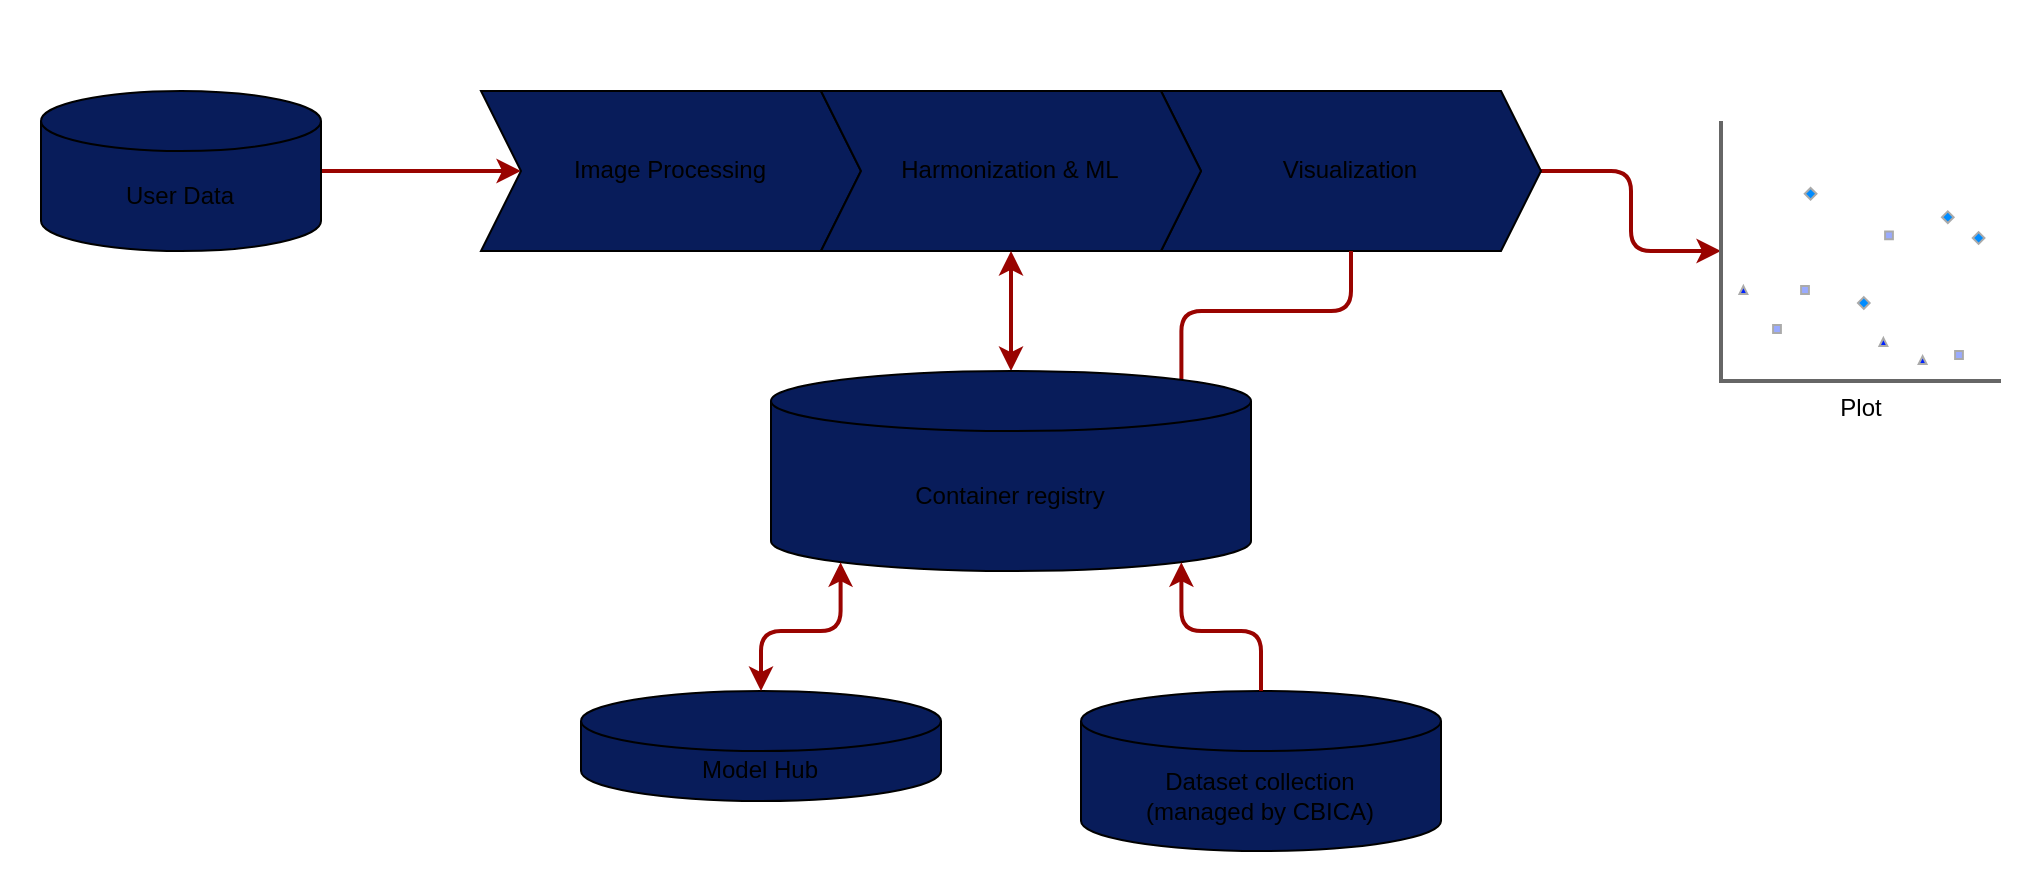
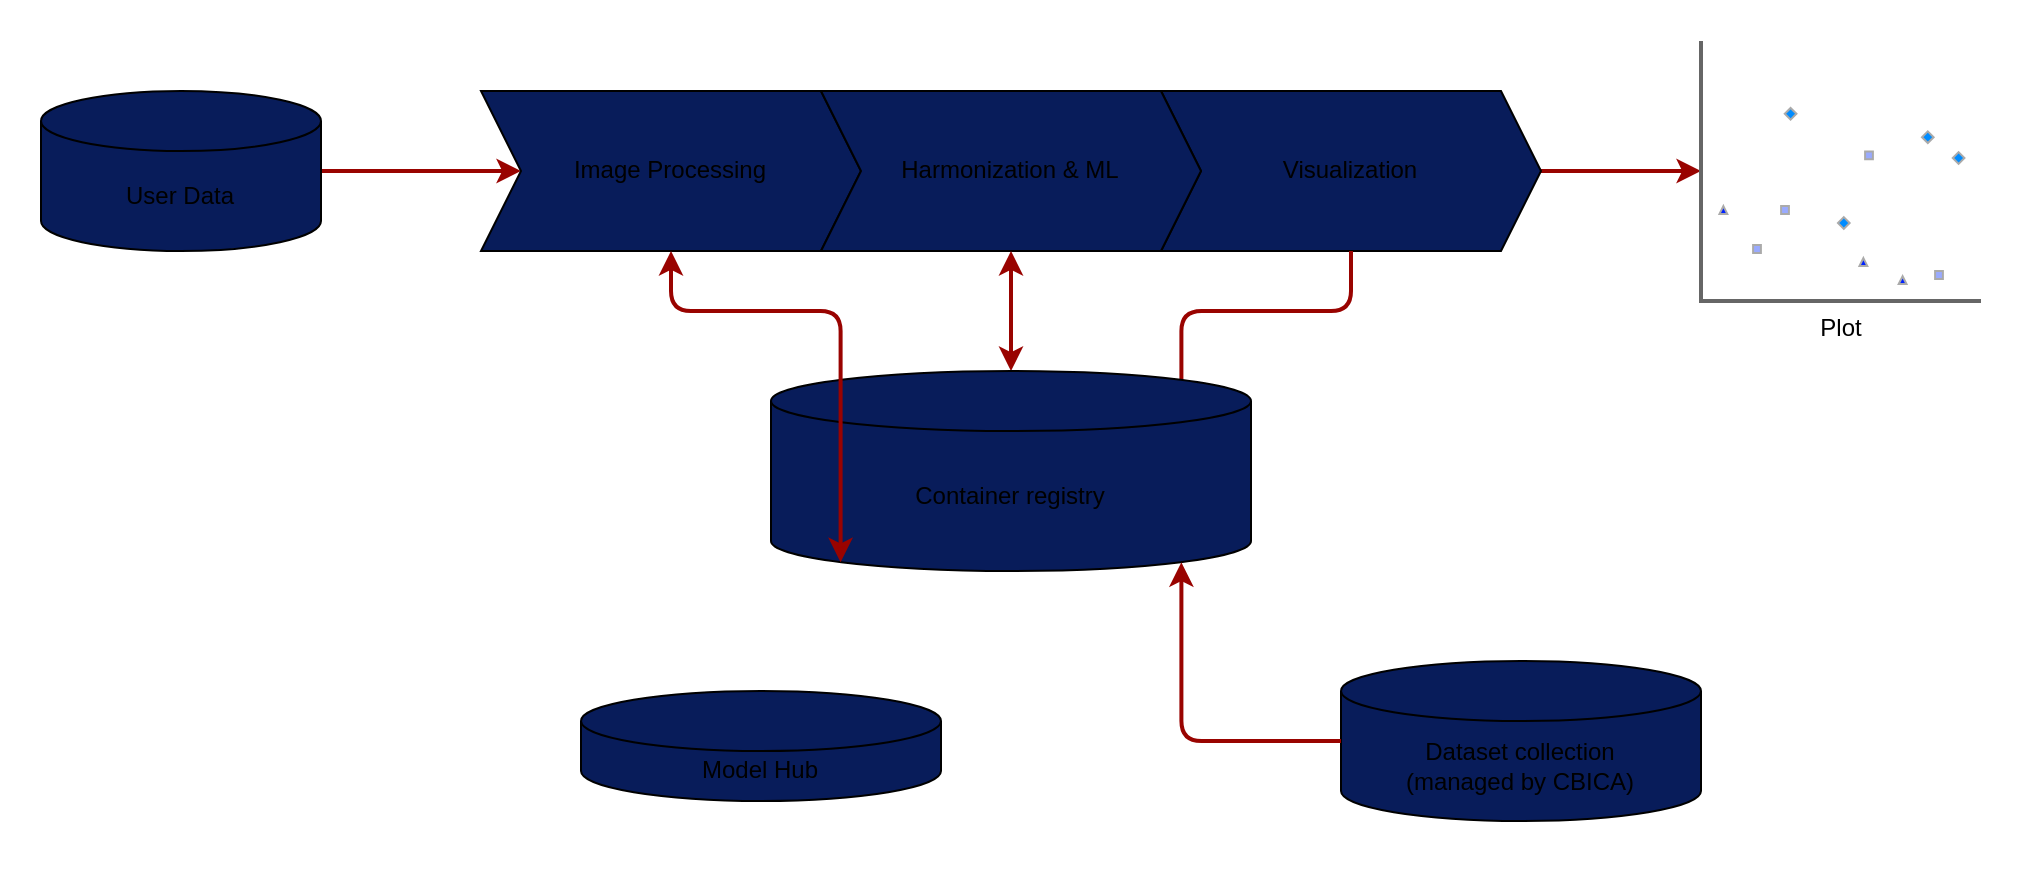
  <mxCell id="0" />
  <mxCell id="1" parent="0" />
  <mxCell id="2" style="edgeStyle=orthogonalEdgeStyle;rounded=1;orthogonalLoop=1;jettySize=auto;html=1;strokeWidth=2;strokeColor=#990300;" parent="1" source="3" target="4" edge="1"><mxGeometry relative="1" as="geometry" /></mxCell>
  <mxCell id="3" value="User Data" style="shape=cylinder3;whiteSpace=wrap;html=1;boundedLbl=1;backgroundOutline=1;size=15;fillColor=#081c5a;" parent="1" vertex="1"><mxGeometry x="20" y="45" width="140" height="80" as="geometry" /></mxCell>
  <mxCell id="4" value="Image Processing" style="shape=step;perimeter=stepPerimeter;whiteSpace=wrap;html=1;fixedSize=1;fillColor=#081c5a;" parent="1" vertex="1"><mxGeometry x="240" y="45" width="190" height="80" as="geometry" /></mxCell>
  <mxCell id="5" style="edgeStyle=orthogonalEdgeStyle;rounded=1;orthogonalLoop=1;jettySize=auto;html=1;exitX=1;exitY=0.5;exitDx=0;exitDy=0;strokeWidth=2;strokeColor=#990300;" parent="1" source="6" target="8" edge="1"><mxGeometry relative="1" as="geometry" /></mxCell>
  <mxCell id="6" value="Visualization" style="shape=step;perimeter=stepPerimeter;whiteSpace=wrap;html=1;fixedSize=1;fillColor=#081c5a;" parent="1" vertex="1"><mxGeometry x="580" y="45" width="190" height="80" as="geometry" /></mxCell>
  <mxCell id="7" value="Harmonization &amp;amp; ML" style="shape=step;perimeter=stepPerimeter;whiteSpace=wrap;html=1;fixedSize=1;fillColor=#081c5a;" parent="1" vertex="1"><mxGeometry x="410" y="45" width="190" height="80" as="geometry" /></mxCell>
- <mxCell id="8" value="Plot" style="verticalLabelPosition=bottom;shadow=0;dashed=0;align=center;html=1;verticalAlign=top;strokeWidth=1;shape=mxgraph.mockup.graphics.plotChart;strokeColor=none;strokeColor2=#aaaaaa;strokeColor3=#666666;fillColor2=#99aaff,#0022ff,#008cff;fillStyle=solid;fillColor=#ffffff;" parent="1" vertex="1"><mxGeometry x="860" y="60" width="140" height="130" as="geometry" /></mxCell>
+ <mxCell id="8" value="Plot" style="verticalLabelPosition=bottom;shadow=0;dashed=0;align=center;html=1;verticalAlign=top;strokeWidth=1;shape=mxgraph.mockup.graphics.plotChart;strokeColor=none;strokeColor2=#aaaaaa;strokeColor3=#666666;fillColor2=#99aaff,#0022ff,#008cff;fillStyle=solid;fillColor=#ffffff;" parent="1" vertex="1"><mxGeometry x="850" y="20" width="140" height="130" as="geometry" /></mxCell>
  <mxCell id="9" style="edgeStyle=orthogonalEdgeStyle;rounded=1;orthogonalLoop=1;jettySize=auto;html=1;entryX=0.5;entryY=1;entryDx=0;entryDy=0;strokeWidth=2;startArrow=classic;startFill=1;strokeColor=#990300;" parent="1" source="11" target="7" edge="1"><mxGeometry relative="1" as="geometry" /></mxCell>
  <mxCell id="10" style="edgeStyle=orthogonalEdgeStyle;rounded=1;orthogonalLoop=1;jettySize=auto;html=1;exitX=0.855;exitY=0;exitDx=0;exitDy=4.35;exitPerimeter=0;strokeWidth=2;strokeColor=#990300;endArrow=none;" parent="1" source="11" target="6" edge="1"><mxGeometry relative="1" as="geometry" /></mxCell>
  <mxCell id="11" value="Container registry" style="shape=cylinder3;whiteSpace=wrap;html=1;boundedLbl=1;backgroundOutline=1;size=15;fillColor=#081c5a;" parent="1" vertex="1"><mxGeometry x="385" y="185" width="240" height="100" as="geometry" /></mxCell>
  <mxCell id="12" value="&lt;span style=&quot;font-weight: normal;&quot;&gt;Model Hub&lt;/span&gt;" style="shape=cylinder3;whiteSpace=wrap;html=1;boundedLbl=1;backgroundOutline=1;size=15;fontStyle=1;fillColor=#081c5a;" parent="1" vertex="1"><mxGeometry x="290" y="345" width="180" height="55" as="geometry" /></mxCell>
- <mxCell id="13" value="Dataset collection&lt;br&gt;(managed by CBICA)" style="shape=cylinder3;whiteSpace=wrap;html=1;boundedLbl=1;backgroundOutline=1;size=15;fillColor=#081c5a;" parent="1" vertex="1"><mxGeometry x="540" y="345" width="180" height="80" as="geometry" /></mxCell>
- <mxCell id="14" style="edgeStyle=orthogonalEdgeStyle;rounded=1;orthogonalLoop=1;jettySize=auto;html=1;exitX=0.145;exitY=1;exitDx=0;exitDy=-4.35;exitPerimeter=0;entryX=0.5;entryY=0;entryDx=0;entryDy=0;entryPerimeter=0;startArrow=classic;startFill=1;strokeWidth=2;strokeColor=#990300;" parent="1" source="11" target="12" edge="1"><mxGeometry relative="1" as="geometry" /></mxCell>
+ <mxCell id="13" value="Dataset collection&lt;br&gt;(managed by CBICA)" style="shape=cylinder3;whiteSpace=wrap;html=1;boundedLbl=1;backgroundOutline=1;size=15;fillColor=#081c5a;" parent="1" vertex="1"><mxGeometry x="670" y="330" width="180" height="80" as="geometry" /></mxCell>
+ <mxCell id="14" style="edgeStyle=orthogonalEdgeStyle;rounded=1;orthogonalLoop=1;jettySize=auto;html=1;exitX=0.145;exitY=1;exitDx=0;exitDy=-4.35;exitPerimeter=0;startArrow=classic;startFill=1;strokeWidth=2;strokeColor=#990300;" parent="1" source="11" target="4" edge="1"><mxGeometry relative="1" as="geometry" /></mxCell>
  <mxCell id="15" style="edgeStyle=orthogonalEdgeStyle;rounded=1;orthogonalLoop=1;jettySize=auto;html=1;entryX=0.855;entryY=1;entryDx=0;entryDy=-4.35;entryPerimeter=0;strokeWidth=2;strokeColor=#990300;" parent="1" source="13" target="11" edge="1"><mxGeometry relative="1" as="geometry" /></mxCell>
